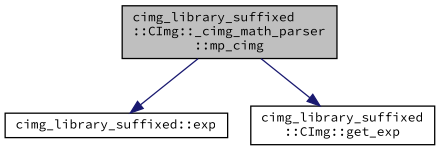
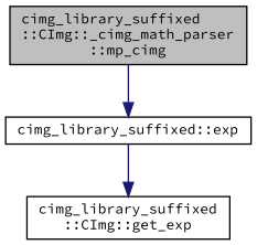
  digraph {
    fontname="Source Code Pro"
    rankdir=TB
    node [color=black fillcolor=white fontname="Source Code Pro" fontsize=10 shape=record style=filled]
    edge [color=midnightblue fontname="Source Code Pro" fontsize=10 labelfontname=Helvetica labelfontsize=10 style=solid]
    n1 [fillcolor=grey75 fontcolor=black height=0.2 label="cimg_library_suffixed\l::CImg::_cimg_math_parser\l::mp_cimg" width=0.4]
    n2 [height=0.2 label="cimg_library_suffixed::exp" width=0.4]
    n3 [height=0.2 label="cimg_library_suffixed\l::CImg::get_exp" width=0.4]
    n1 -> n2
-   n1 -> n3
+   n2 -> n3
  }
